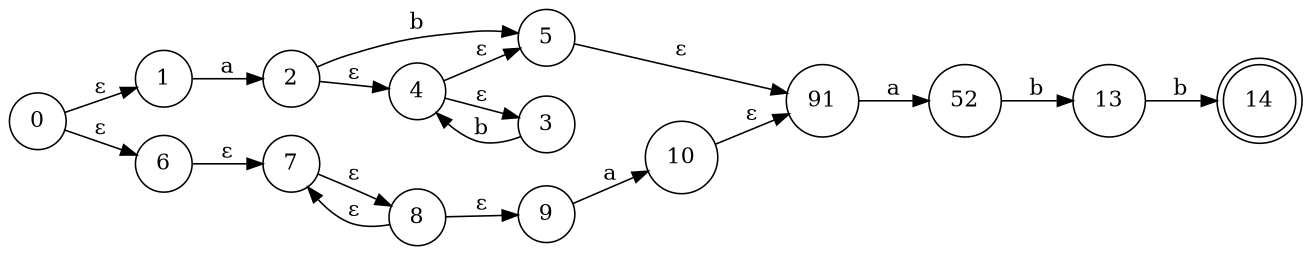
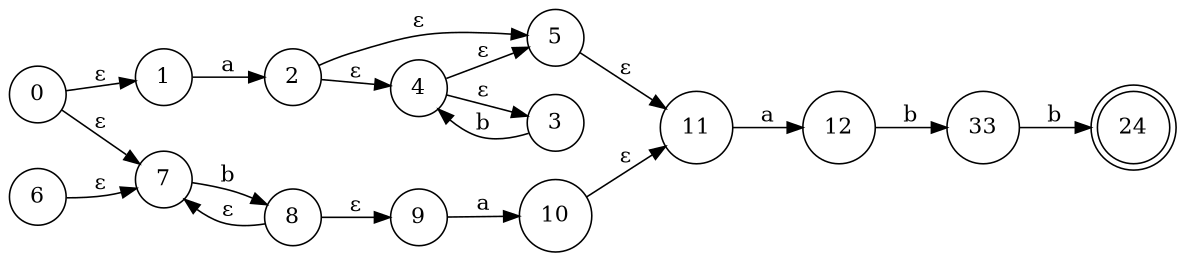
  digraph {
    rankdir=LR
    node [shape=circle]
    n1 [label=0]
    n2 [label=1]
    n3 [label=6]
    n4 [label=2]
    n5 [label=7]
    n6 [label=5]
    n7 [label=4]
    n8 [label=3]
-   n9 [label=91]
-   n10 [label=52]
+   n9 [label=11]
+   n10 [label=12]
    n11 [label=8]
    n12 [label=9]
    n13 [label=10]
-   n14 [label=13]
-   n15 [label=14 shape=doublecircle]
+   n14 [label=33]
+   n15 [label=24 shape=doublecircle]
    n1 -> n2 [label="ε"]
-   n1 -> n3 [label="ε"]
+   n1 -> n5 [label="ε"]
    n2 -> n4 [label=a]
    n3 -> n5 [label="ε"]
-   n4 -> n6 [label=b]
+   n4 -> n6 [label="ε"]
    n4 -> n7 [label="ε"]
-   n5 -> n11 [label="ε"]
+   n5 -> n11 [label=b]
    n6 -> n9 [label="ε"]
    n7 -> n6 [label="ε"]
    n7 -> n8 [label="ε"]
    n8 -> n7 [label=b]
    n9 -> n10 [label=a]
    n10 -> n14 [label=b]
    n11 -> n5 [label="ε"]
    n11 -> n12 [label="ε"]
    n12 -> n13 [label=a]
    n13 -> n9 [label="ε"]
    n14 -> n15 [label=b]
  }
